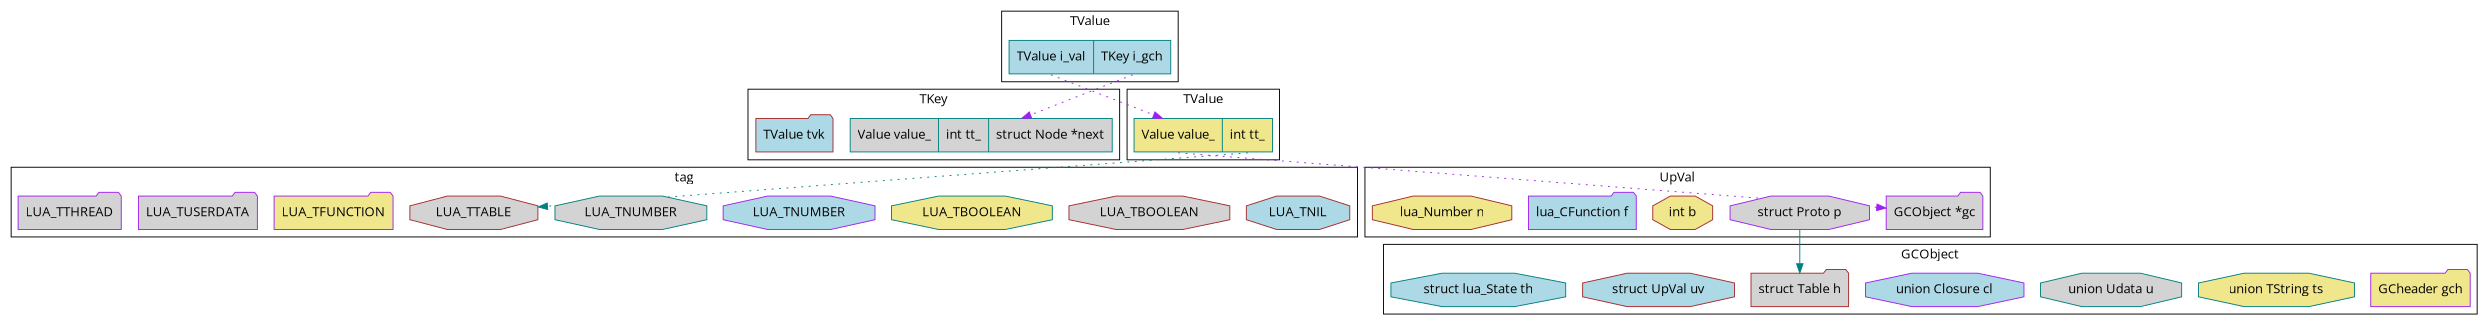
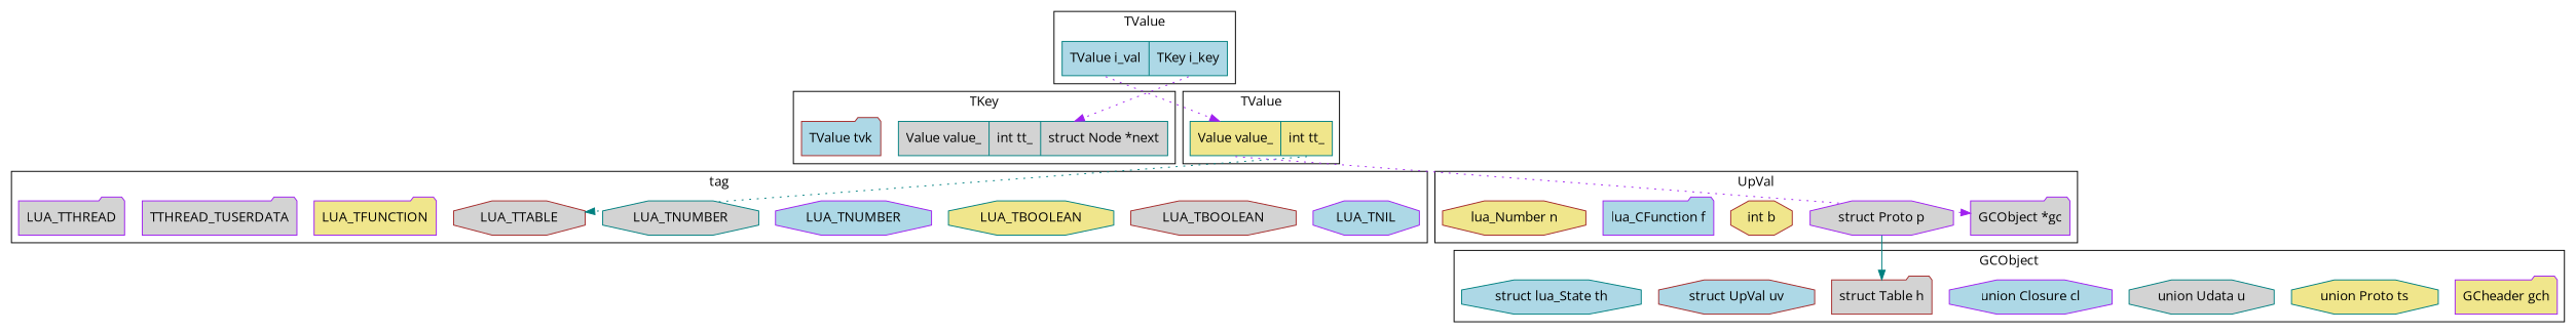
  digraph {
    compound=true
    fontname="Open Sans"
    splines=line
    node [color=purple fillcolor=lightgrey fontname="Open Sans" shape=octagon style=filled]
    edge [color=purple fontname="Open Sans" style=dotted tailport=value]
    n1 [color=teal label="Value value_ | int tt_ | struct Node *next" shape=record]
    n2 [color=brown fillcolor=lightblue label="TValue tvk" shape=folder]
-   n3 [color=teal fillcolor=lightblue label="<value> TValue i_val | <key>TKey i_gch" shape=record]
+   n3 [color=teal fillcolor=lightblue label="<value> TValue i_val | <key>TKey i_key" shape=record]
    n4 [color=teal fillcolor=khaki label="<value> Value value_| <tag> int tt_" shape=record]
-   n5 [color=brown fillcolor=lightblue label=LUA_TNIL]
+   n5 [fillcolor=lightblue label=LUA_TNIL]
    n6 [color=brown label=LUA_TBOOLEAN]
    n7 [color=teal fillcolor=khaki label=LUA_TBOOLEAN]
    n8 [fillcolor=lightblue label=LUA_TNUMBER]
    n9 [color=teal label=LUA_TNUMBER]
    n10 [color=brown label=LUA_TTABLE]
    n11 [fillcolor=khaki label=LUA_TFUNCTION shape=folder]
-   n12 [label=LUA_TUSERDATA shape=folder]
+   n12 [label=TTHREAD_TUSERDATA shape=folder]
    n13 [label=LUA_TTHREAD shape=folder]
    n14 [label="GCObject *gc" shape=folder]
    n15 [label="struct Proto p"]
    n16 [color=brown fillcolor=khaki label="int b"]
    n17 [fillcolor=lightblue label="lua_CFunction f" shape=folder]
    n18 [color=brown fillcolor=khaki label="lua_Number n"]
    n19 [fillcolor=khaki label="GCheader gch" shape=folder]
-   n20 [color=teal fillcolor=khaki label="union TString ts"]
+   n20 [color=teal fillcolor=khaki label="union Proto ts"]
    n21 [color=teal label="union Udata u"]
    n22 [fillcolor=lightblue label="union Closure cl"]
    n23 [color=brown label="struct Table h" shape=folder]
    n24 [color=brown fillcolor=lightblue label="struct UpVal uv"]
    n25 [color=teal fillcolor=lightblue label="struct lua_State th"]
    subgraph cluster_1 {
      label=TKey
      n1
      n2
    }
    subgraph cluster_2 {
      label=TValue
      n3
    }
    subgraph cluster_3 {
      label=TValue
      n4
    }
    subgraph cluster_4 {
      label=tag
      n5
      n6
      n7
      n8
      n9
      n10
      n11
      n12
      n13
    }
    subgraph cluster_5 {
      label=UpVal
      n14
      n15
      n16
      n17
      n18
    }
    subgraph cluster_6 {
      label=GCObject
      n19
      n20
      n21
      n22
      n23
      n24
      n25
    }
    n3 -> n1 [tailport=key]
    n3 -> n4
    n4 -> n10 [color=teal tailport=tag]
    n4 -> n14
    n15 -> n23 [color=teal style=solid]
  }
